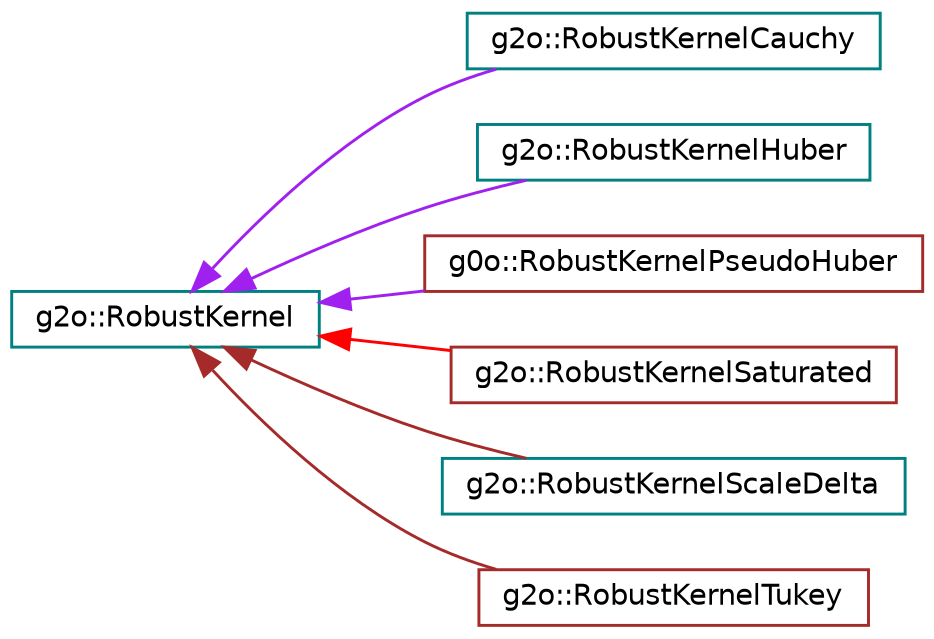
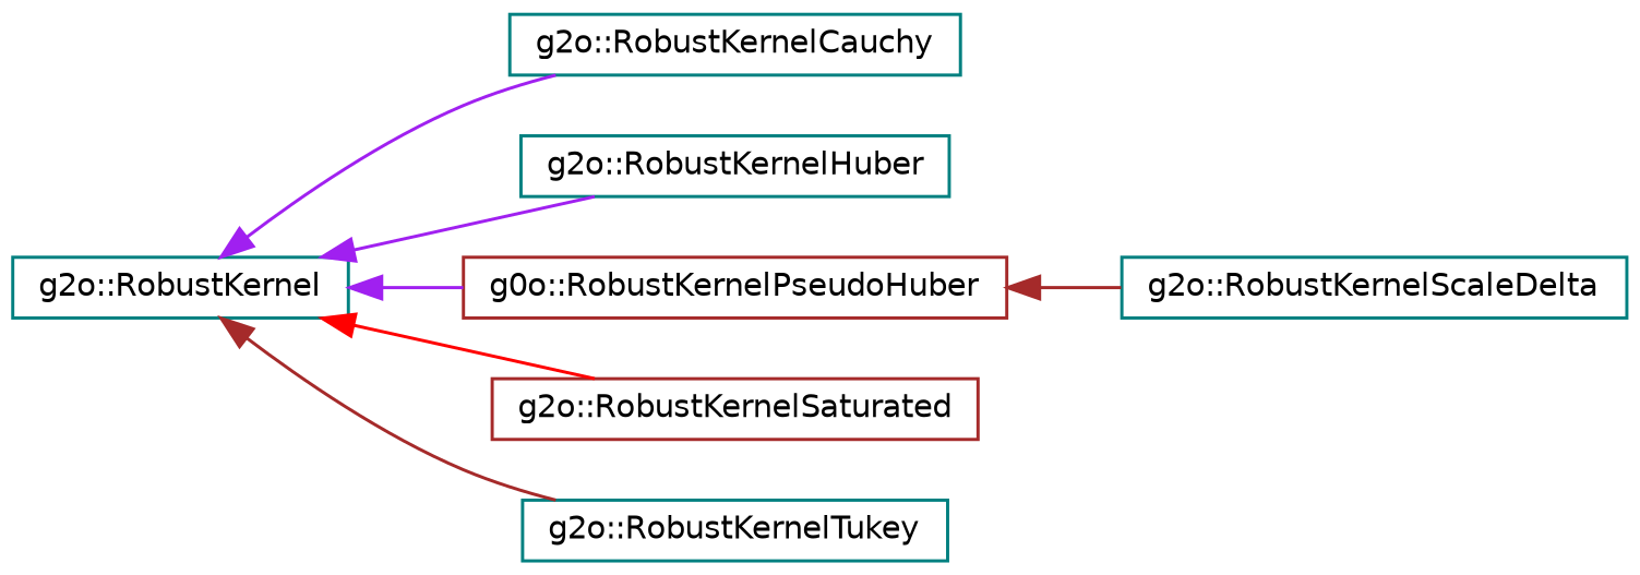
  digraph {
    rankdir=LR
    node [color=teal fillcolor=white fontname=Helvetica fontsize=10 shape=record style=filled]
    edge [color=purple dir=back fontname=Helvetica fontsize=10 labelfontname=Helvetica labelfontsize=10 style=solid]
    n1 [height=0.2 label="g2o::RobustKernel" width=0.4]
    n2 [height=0.2 label="g2o::RobustKernelCauchy" width=0.4]
    n3 [height=0.2 label="g2o::RobustKernelHuber" width=0.4]
    n4 [color=brown height=0.2 label="g0o::RobustKernelPseudoHuber" width=0.4]
    n5 [color=brown height=0.2 label="g2o::RobustKernelSaturated" width=0.4]
    n6 [height=0.2 label="g2o::RobustKernelScaleDelta" width=0.4]
-   n7 [color=brown height=0.2 label="g2o::RobustKernelTukey" width=0.4]
+   n7 [height=0.2 label="g2o::RobustKernelTukey" width=0.4]
    n1 -> n2
    n1 -> n3
    n1 -> n4
    n1 -> n5 [color=red]
-   n1 -> n6 [color=brown]
+   n4 -> n6 [color=brown]
    n1 -> n7 [color=brown]
  }
